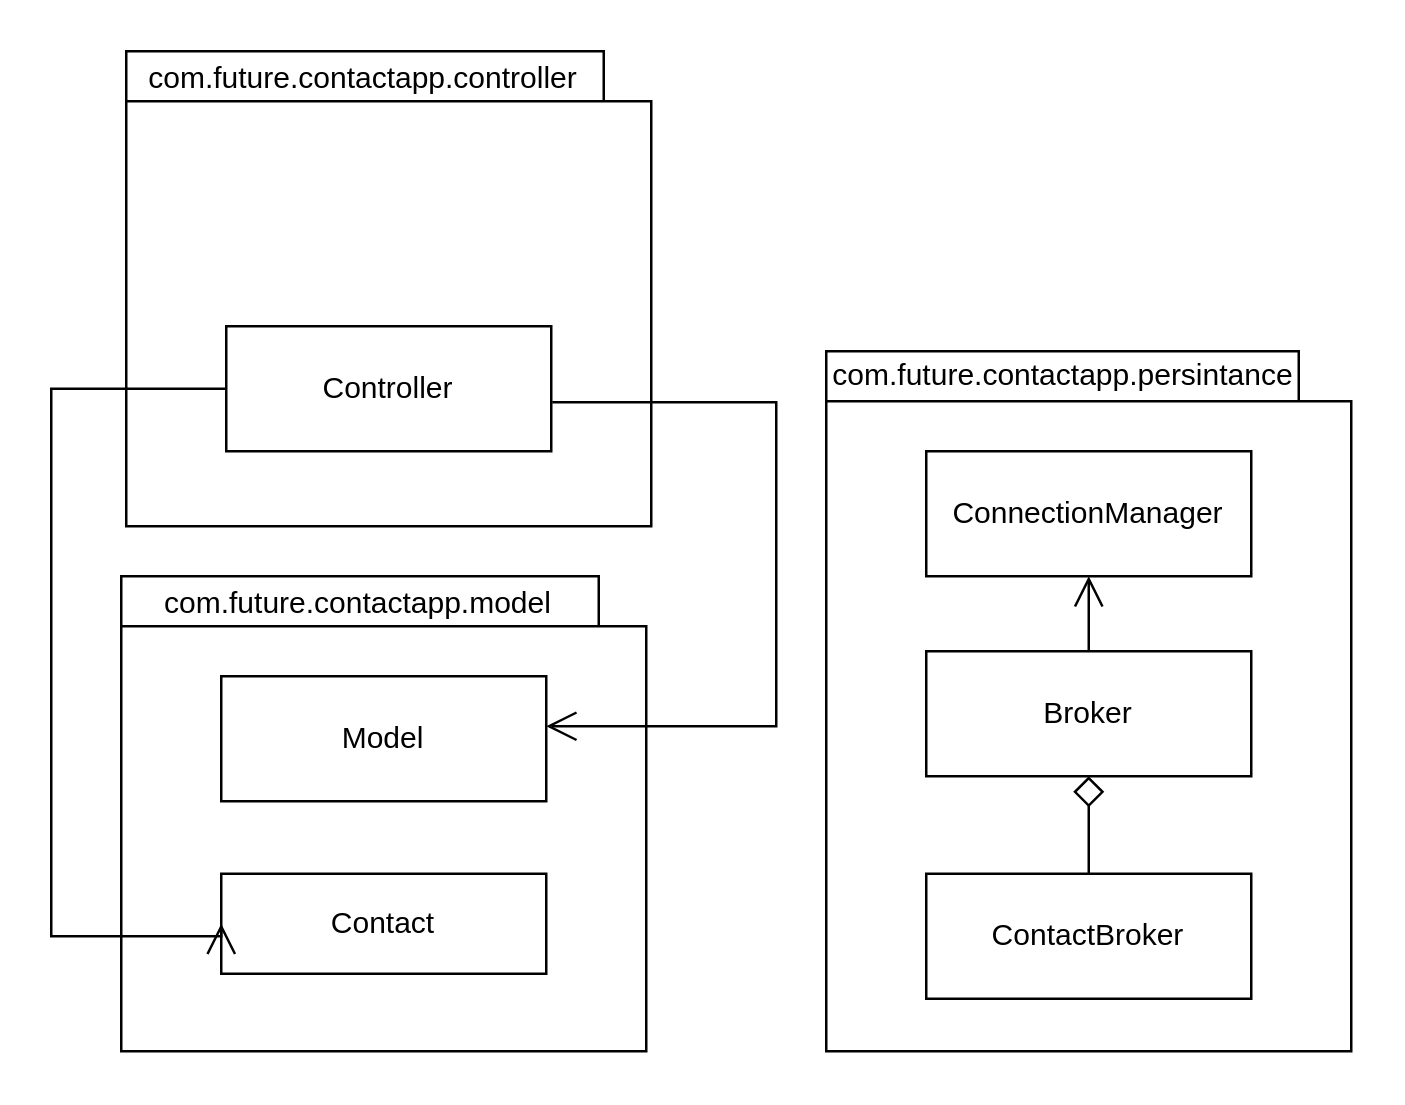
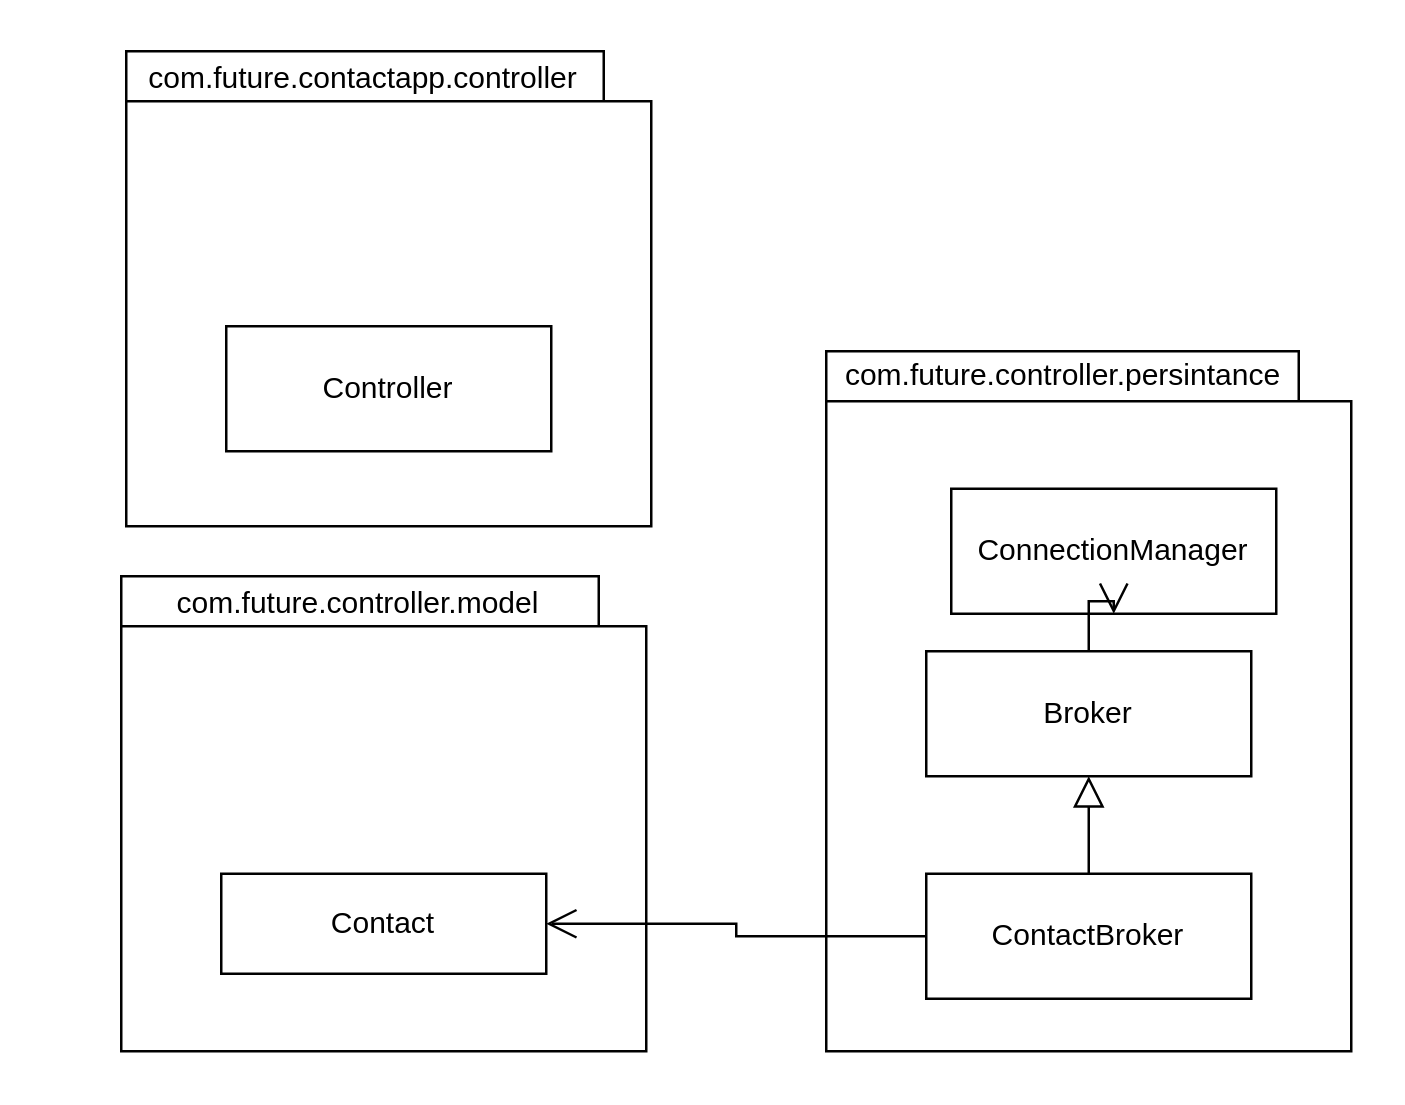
  <mxCell id="0" />
  <mxCell id="1" parent="0" />
  <mxCell id="2" value="" style="shape=folder;fontStyle=1;spacingTop=10;tabWidth=200;tabHeight=20;tabPosition=left;html=1;whiteSpace=wrap;verticalAlign=top;align=left;fillColor=none;" parent="1" vertex="1"><mxGeometry x="330" y="140" width="210" height="280" as="geometry" /></mxCell>
- <mxCell id="3" value="com.future.contactapp.persintance" style="text;html=1;align=center;verticalAlign=middle;whiteSpace=wrap;rounded=0;" parent="1" vertex="1"><mxGeometry x="330" y="140" width="190" height="20" as="geometry" /></mxCell>
- <mxCell id="4" value="ConnectionManager" style="html=1;whiteSpace=wrap;" parent="1" vertex="1"><mxGeometry x="370" y="180" width="130" height="50" as="geometry" /></mxCell>
+ <mxCell id="3" value="com.future.controller.persintance" style="text;html=1;align=center;verticalAlign=middle;whiteSpace=wrap;rounded=0;" parent="1" vertex="1"><mxGeometry x="330" y="140" width="190" height="20" as="geometry" /></mxCell>
+ <mxCell id="4" value="ConnectionManager" style="html=1;whiteSpace=wrap;" parent="1" vertex="1"><mxGeometry x="380" y="195" width="130" height="50" as="geometry" /></mxCell>
  <mxCell id="5" value="" style="edgeStyle=orthogonalEdgeStyle;rounded=0;orthogonalLoop=1;jettySize=auto;html=1;endArrow=open;endFill=0;endSize=10;" parent="1" source="6" target="4" edge="1"><mxGeometry relative="1" as="geometry" /></mxCell>
  <mxCell id="6" value="Broker" style="html=1;whiteSpace=wrap;" parent="1" vertex="1"><mxGeometry x="370" y="260" width="130" height="50" as="geometry" /></mxCell>
- <mxCell id="7" style="edgeStyle=orthogonalEdgeStyle;rounded=0;orthogonalLoop=1;jettySize=auto;html=1;entryX=0.5;entryY=1;entryDx=0;entryDy=0;endArrow=diamond;endFill=0;endSize=10;" parent="1" source="9" target="6" edge="1"><mxGeometry relative="1" as="geometry" /></mxCell>
+ <mxCell id="7" style="edgeStyle=orthogonalEdgeStyle;rounded=0;orthogonalLoop=1;jettySize=auto;html=1;entryX=0.5;entryY=1;entryDx=0;entryDy=0;endArrow=block;endFill=0;endSize=10;" parent="1" source="9" target="6" edge="1"><mxGeometry relative="1" as="geometry" /></mxCell>
+ <mxCell id="8" style="edgeStyle=orthogonalEdgeStyle;rounded=0;orthogonalLoop=1;jettySize=auto;html=1;entryX=1;entryY=0.5;entryDx=0;entryDy=0;endArrow=open;endFill=0;endSize=10;" edge="1" parent="1" source="9" target="18"><mxGeometry relative="1" as="geometry" /></mxCell>
  <mxCell id="9" value="ContactBroker" style="html=1;whiteSpace=wrap;" parent="1" vertex="1"><mxGeometry x="370" y="349" width="130" height="50" as="geometry" /></mxCell>
  <mxCell id="10" value="" style="group" vertex="1" connectable="0" parent="1"><mxGeometry x="50" y="20" width="210" height="190" as="geometry" /></mxCell>
  <mxCell id="11" value="" style="shape=folder;fontStyle=1;spacingTop=10;tabWidth=200;tabHeight=20;tabPosition=left;html=1;whiteSpace=wrap;verticalAlign=top;align=left;fillColor=none;" vertex="1" parent="10"><mxGeometry width="210" height="190" as="geometry" /></mxCell>
  <mxCell id="12" value="com.future.contactapp.controller" style="text;html=1;align=center;verticalAlign=middle;whiteSpace=wrap;rounded=0;" vertex="1" parent="10"><mxGeometry width="190" height="22.353" as="geometry" /></mxCell>
  <mxCell id="13" value="Controller" style="html=1;whiteSpace=wrap;" vertex="1" parent="10"><mxGeometry x="40" y="110" width="130" height="50" as="geometry" /></mxCell>
  <mxCell id="14" value="" style="group" vertex="1" connectable="0" parent="1"><mxGeometry x="48" y="230" width="210" height="190" as="geometry" /></mxCell>
  <mxCell id="15" value="" style="shape=folder;fontStyle=1;spacingTop=10;tabWidth=200;tabHeight=20;tabPosition=left;html=1;whiteSpace=wrap;verticalAlign=top;align=left;fillColor=none;" vertex="1" parent="14"><mxGeometry width="210" height="190" as="geometry" /></mxCell>
- <mxCell id="16" value="com.future.contactapp.model" style="text;html=1;align=center;verticalAlign=middle;whiteSpace=wrap;rounded=0;" vertex="1" parent="14"><mxGeometry width="190" height="22.353" as="geometry" /></mxCell>
- <mxCell id="17" value="Model" style="html=1;whiteSpace=wrap;" vertex="1" parent="14"><mxGeometry x="40" y="40" width="130" height="50" as="geometry" /></mxCell>
+ <mxCell id="16" value="com.future.controller.model" style="text;html=1;align=center;verticalAlign=middle;whiteSpace=wrap;rounded=0;" vertex="1" parent="14"><mxGeometry width="190" height="22.353" as="geometry" /></mxCell>
  <mxCell id="18" value="Contact" style="html=1;whiteSpace=wrap;" vertex="1" parent="1"><mxGeometry x="88" y="349" width="130" height="40" as="geometry" /></mxCell>
- <mxCell id="19" style="edgeStyle=orthogonalEdgeStyle;rounded=0;orthogonalLoop=1;jettySize=auto;html=1;entryX=0;entryY=0.5;entryDx=0;entryDy=0;endArrow=open;endFill=0;endSize=10;" edge="1" parent="1" source="13" target="18"><mxGeometry relative="1" as="geometry"><mxPoint x="-110" y="310" as="targetPoint" /><Array as="points"><mxPoint x="20" y="155" /><mxPoint x="20" y="374" /></Array></mxGeometry></mxCell>
- <mxCell id="20" style="edgeStyle=orthogonalEdgeStyle;rounded=0;orthogonalLoop=1;jettySize=auto;html=1;endArrow=open;endFill=0;endSize=10;exitX=1.003;exitY=0.608;exitDx=0;exitDy=0;exitPerimeter=0;" edge="1" parent="1" source="13" target="17"><mxGeometry relative="1" as="geometry"><mxPoint x="280" y="290" as="targetPoint" /><mxPoint x="270" y="160" as="sourcePoint" /><Array as="points"><mxPoint x="310" y="160" /><mxPoint x="310" y="290" /></Array></mxGeometry></mxCell>
